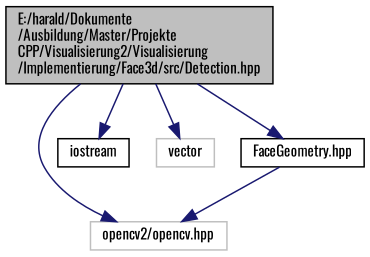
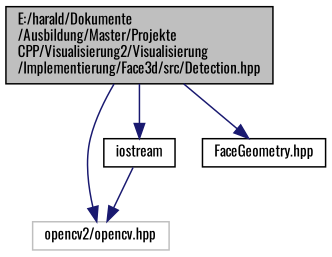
  digraph {
    fontname=Oswald
    node [color=black fillcolor=white fontname=Oswald fontsize=10 shape=record style=filled]
    edge [color=midnightblue fontname=Oswald fontsize=10 labelfontname=Helvetica labelfontsize=10 style=solid]
    n1 [fillcolor=grey75 fontcolor=black height=0.2 label="E:/harald/Dokumente\l/Ausbildung/Master/Projekte\lCPP/Visualisierung2/Visualisierung\l/Implementierung/Face3d/src/Detection.hpp" width=0.4]
    n2 [color=grey75 height=0.2 label="opencv2/opencv.hpp" width=0.4]
    n3 [height=0.2 label=iostream width=0.4]
-   n4 [color=grey75 height=0.2 label=vector width=0.4]
    n5 [height=0.2 label="FaceGeometry.hpp" width=0.4]
    n1 -> n2
    n1 -> n3
-   n1 -> n4
    n1 -> n5
-   n5 -> n2
+   n3 -> n2
  }
